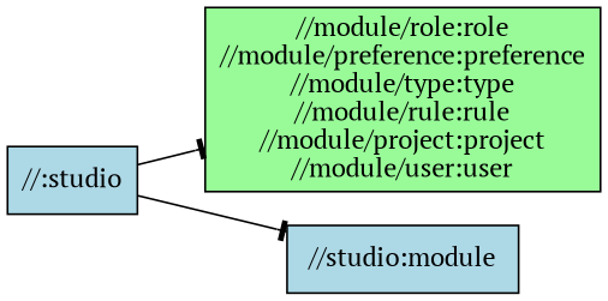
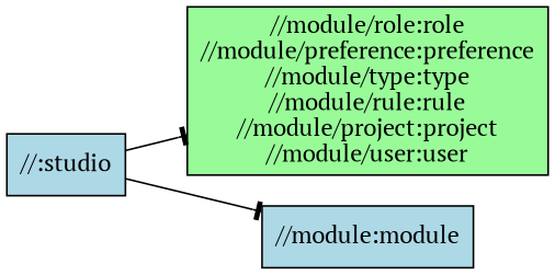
  digraph {
    fontname="PT Serif"
    rankdir=LR
    node [fillcolor=lightblue fontname="PT Serif" shape=box style=filled]
    edge [arrowhead=tee fontname="PT Serif"]
    "//module/role:role\n//module/preference:preference\n//module/type:type\n//module/rule:rule\n//module/project:project\n//module/user:user" [fillcolor=palegreen]
    "//:studio"
-   "//module:module" [label="//studio:module"]
+   "//module:module"
    "//:studio" -> "//module/role:role\n//module/preference:preference\n//module/type:type\n//module/rule:rule\n//module/project:project\n//module/user:user"
    "//:studio" -> "//module:module"
  }
